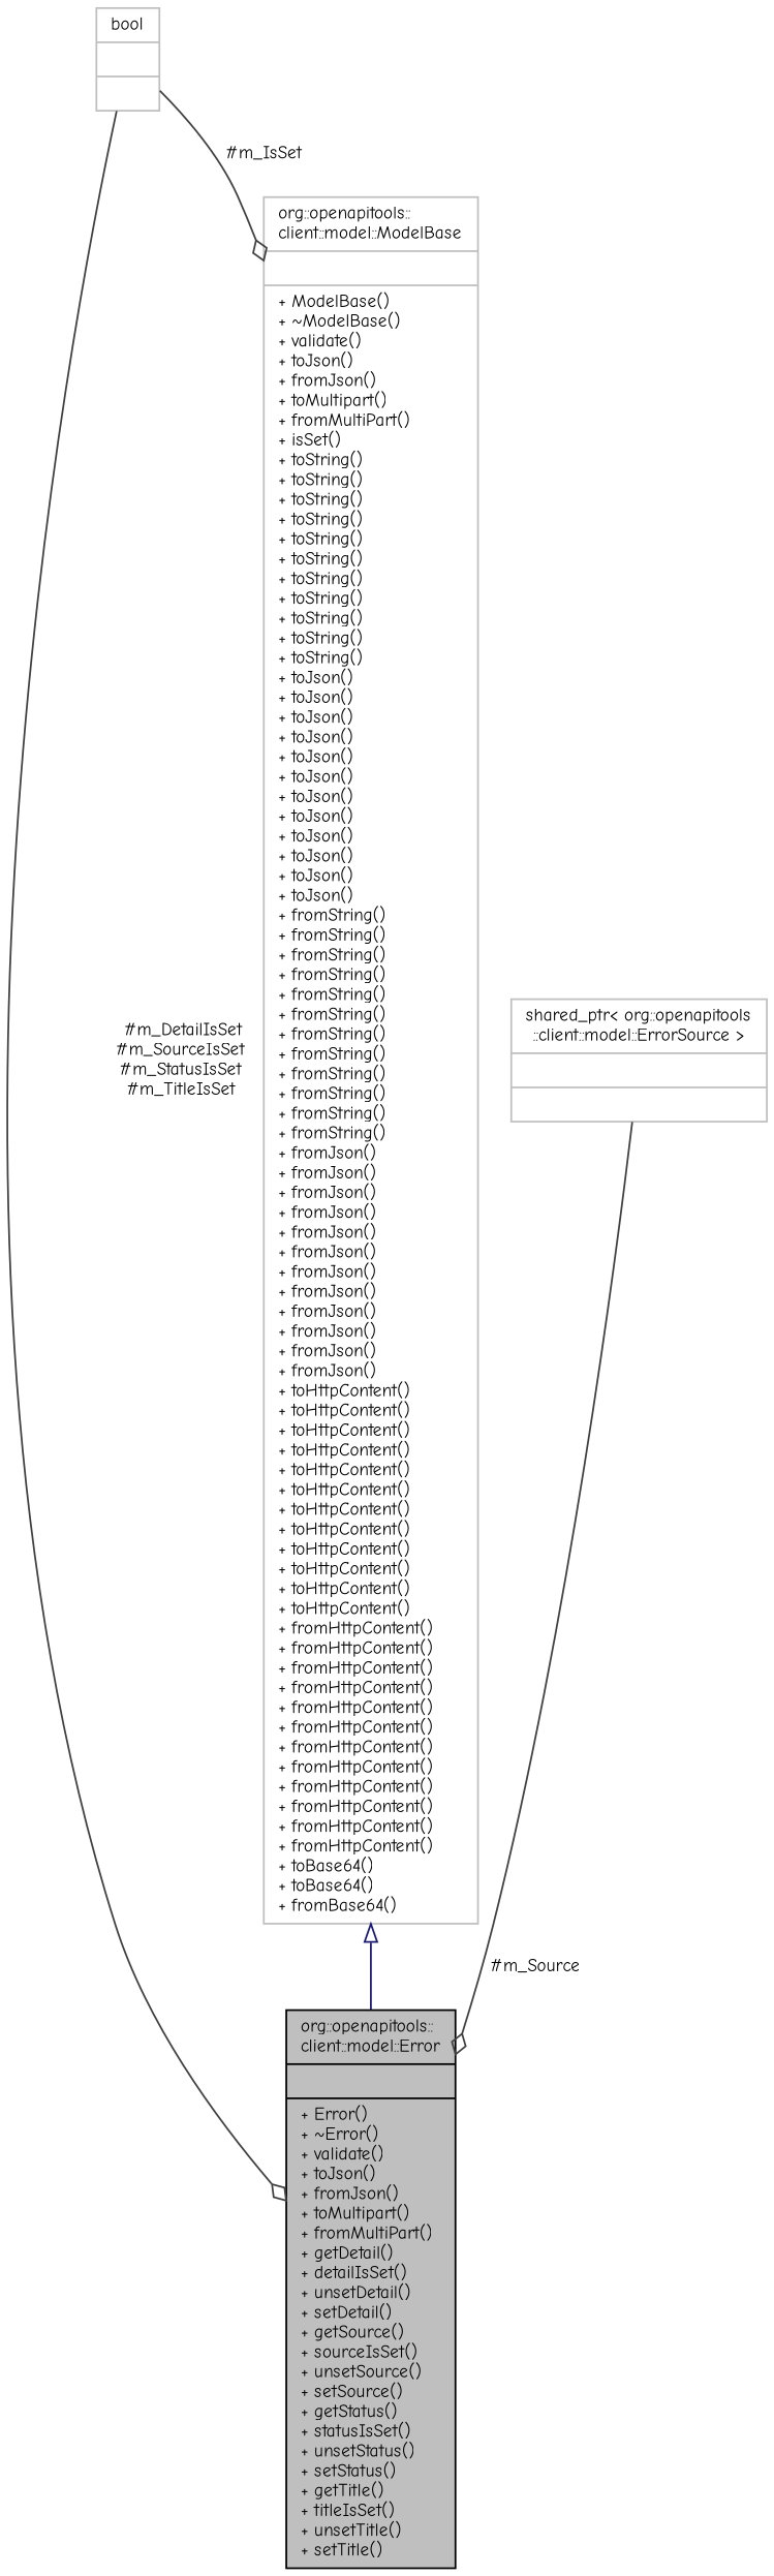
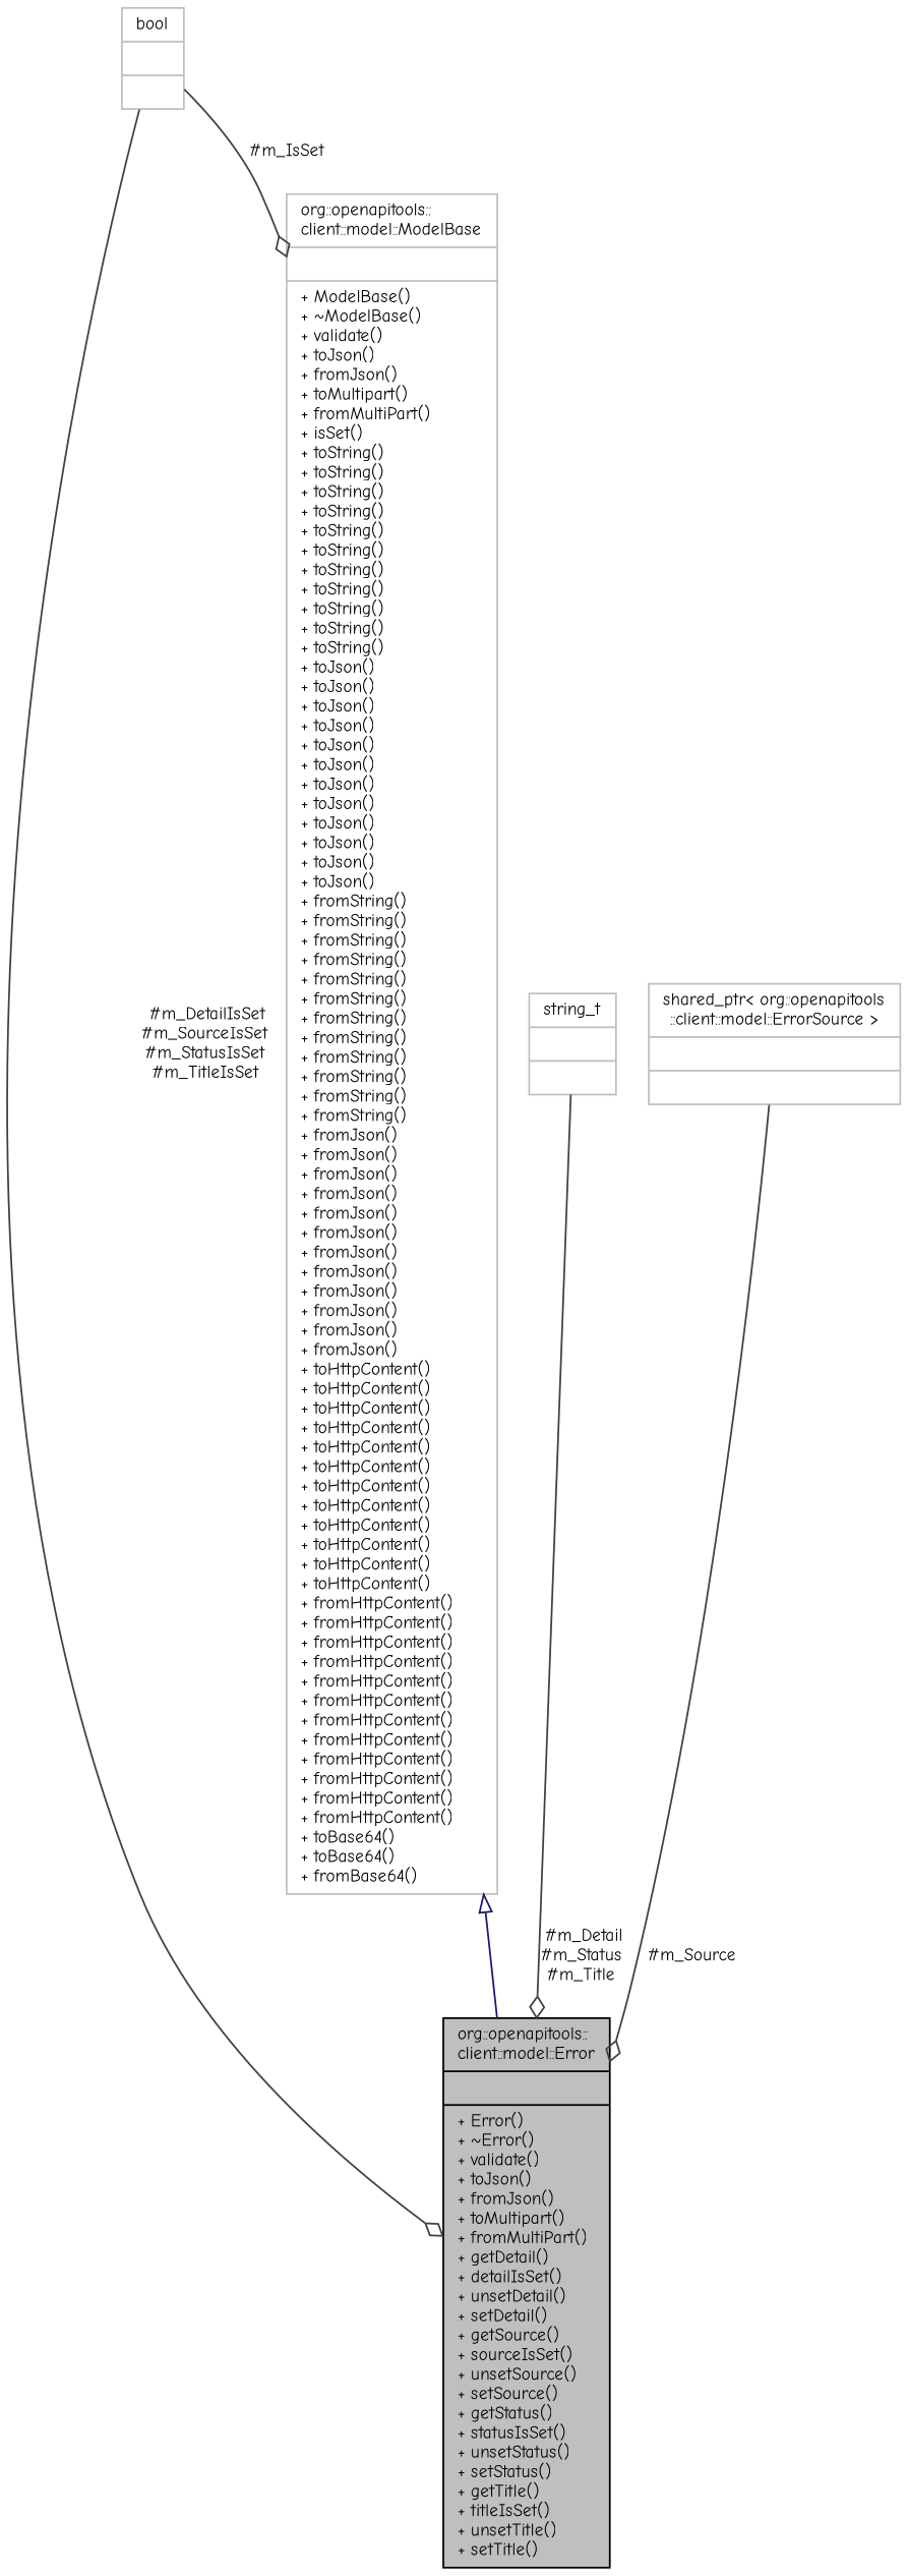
  digraph {
    fontname="Comic Neue"
    node [color=grey75 fontname="Comic Neue" fontsize=10 shape=record]
    edge [color=grey25 fontname="Comic Neue" fontsize=10 labelfontname=Helvetica labelfontsize=10 style=solid arrowhead=odiamond]
    n1 [color=black fillcolor=grey75 fontcolor=black height=0.2 label="{org::openapitools::\lclient::model::Error\n||+ Error()\l+ ~Error()\l+ validate()\l+ toJson()\l+ fromJson()\l+ toMultipart()\l+ fromMultiPart()\l+ getDetail()\l+ detailIsSet()\l+ unsetDetail()\l+ setDetail()\l+ getSource()\l+ sourceIsSet()\l+ unsetSource()\l+ setSource()\l+ getStatus()\l+ statusIsSet()\l+ unsetStatus()\l+ setStatus()\l+ getTitle()\l+ titleIsSet()\l+ unsetTitle()\l+ setTitle()\l}" style=filled width=0.4]
    n2 [height=0.2 label="{org::openapitools::\lclient::model::ModelBase\n||+ ModelBase()\l+ ~ModelBase()\l+ validate()\l+ toJson()\l+ fromJson()\l+ toMultipart()\l+ fromMultiPart()\l+ isSet()\l+ toString()\l+ toString()\l+ toString()\l+ toString()\l+ toString()\l+ toString()\l+ toString()\l+ toString()\l+ toString()\l+ toString()\l+ toString()\l+ toJson()\l+ toJson()\l+ toJson()\l+ toJson()\l+ toJson()\l+ toJson()\l+ toJson()\l+ toJson()\l+ toJson()\l+ toJson()\l+ toJson()\l+ toJson()\l+ fromString()\l+ fromString()\l+ fromString()\l+ fromString()\l+ fromString()\l+ fromString()\l+ fromString()\l+ fromString()\l+ fromString()\l+ fromString()\l+ fromString()\l+ fromString()\l+ fromJson()\l+ fromJson()\l+ fromJson()\l+ fromJson()\l+ fromJson()\l+ fromJson()\l+ fromJson()\l+ fromJson()\l+ fromJson()\l+ fromJson()\l+ fromJson()\l+ fromJson()\l+ toHttpContent()\l+ toHttpContent()\l+ toHttpContent()\l+ toHttpContent()\l+ toHttpContent()\l+ toHttpContent()\l+ toHttpContent()\l+ toHttpContent()\l+ toHttpContent()\l+ toHttpContent()\l+ toHttpContent()\l+ toHttpContent()\l+ fromHttpContent()\l+ fromHttpContent()\l+ fromHttpContent()\l+ fromHttpContent()\l+ fromHttpContent()\l+ fromHttpContent()\l+ fromHttpContent()\l+ fromHttpContent()\l+ fromHttpContent()\l+ fromHttpContent()\l+ fromHttpContent()\l+ fromHttpContent()\l+ toBase64()\l+ toBase64()\l+ fromBase64()\l}" width=0.4]
    n3 [height=0.2 label="{bool\n||}" width=0.4]
+   n4 [height=0.2 label="{string_t\n||}" width=0.4]
    n5 [height=0.2 label="{shared_ptr\< org::openapitools\l::client::model::ErrorSource \>\n||}" width=0.4]
    n2 -> n1 [arrowtail=onormal color=midnightblue dir=back arrowhead=""]
    n3 -> n1 [label=" #m_DetailIsSet\n#m_SourceIsSet\n#m_StatusIsSet\n#m_TitleIsSet"]
    n3 -> n2 [label=" #m_IsSet"]
+   n4 -> n1 [label=" #m_Detail\n#m_Status\n#m_Title"]
    n5 -> n1 [label=" #m_Source"]
  }
